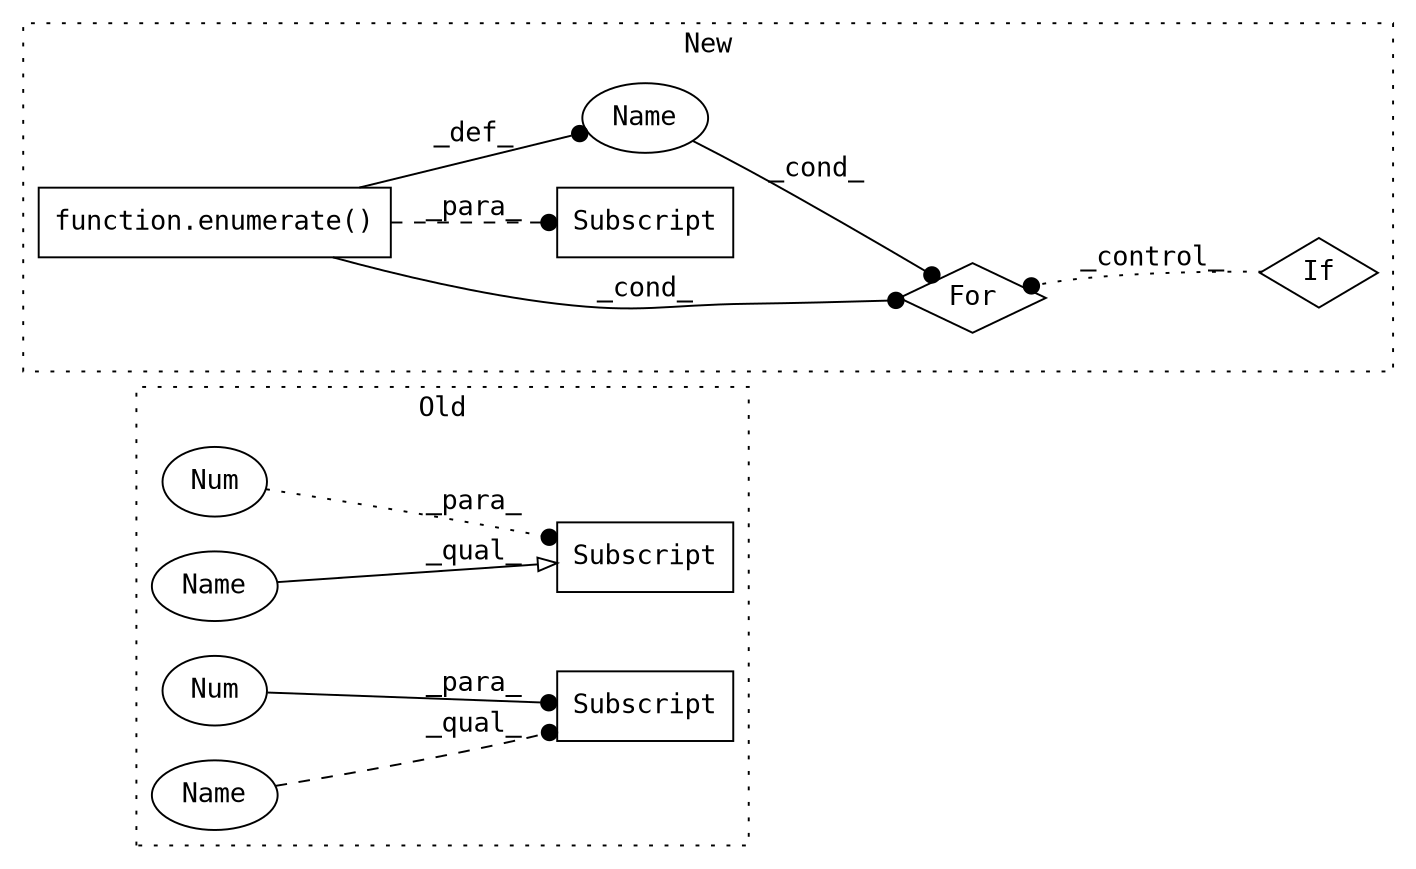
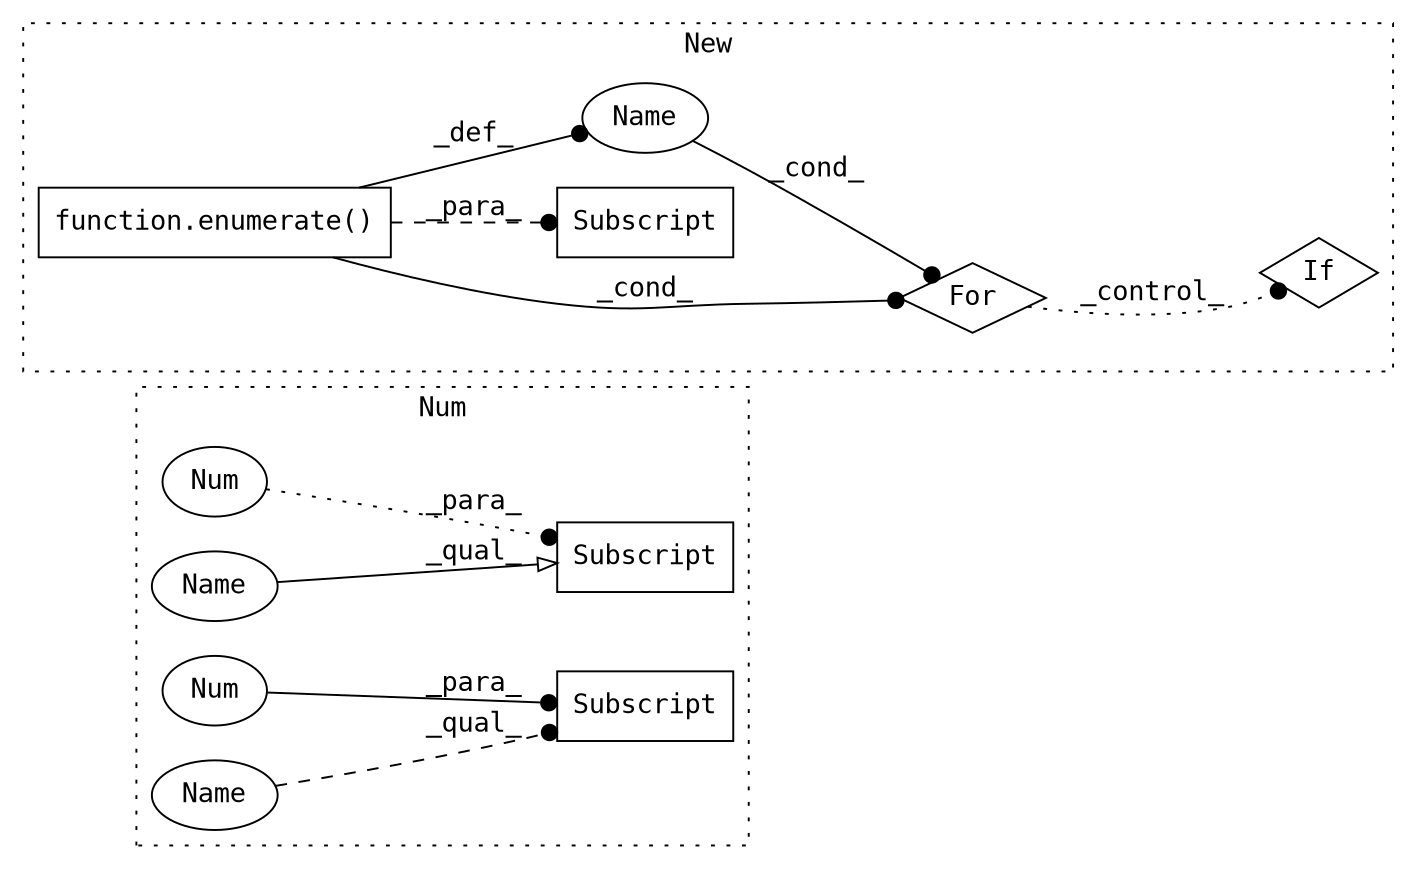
  digraph {
    fontname="DejaVu Sans Mono"
    rankdir=LR
    node [a=63 fontname="DejaVu Sans Mono" l="17,0" shape=ellipse]
    edge [arrowhead=dot fontname="DejaVu Sans Mono" style=solid]
    n1 [label=Subscript s="19131,0" shape=box]
    n2 [a=76 l=2 label=Num s=19145]
    n3 [label=Subscript s="19033,0" shape=box]
    n4 [a=76 l=2 label=Num s=19047]
    n5 [a=87 l=13 label=Name s=19033]
    n6 [a=87 l=13 label=Name s=19131]
    n7 [a=75 l="10,1" label="function.enumerate()" s="19286,19311" shape=box]
    n8 [a=107 l="4,26" label=For s="19251,19312" shape=diamond]
    n9 [l="28,0" label=Subscript s="19411,0" shape=box]
    n10 [a=96 l=3 label=If s=19338 shape=diamond]
    n11 [a=87 l=14 label=Name s=19268]
    subgraph cluster_1 {
-     label=Old
+     label=Num
      style=dotted
      n1
      n2
      n3
      n4
      n5
      n6
    }
    subgraph cluster_2 {
      label=New
      style=dotted
      n7
      n8
      n9
      n10
      n11
    }
    n2 -> n1 [label=_para_]
    n4 -> n3 [label=_para_ style=dotted]
    n5 -> n3 [arrowhead=onormal label=_qual_]
    n6 -> n1 [label=_qual_ style=dashed]
    n7 -> n8 [label=_cond_]
    n7 -> n9 [label=_para_ style=dashed]
    n7 -> n11 [label=_def_]
-   n10 -> n8 [label=_control_ style=dotted]
+   n8 -> n10 [label=_control_ style=dotted]
    n11 -> n8 [label=_cond_]
  }
